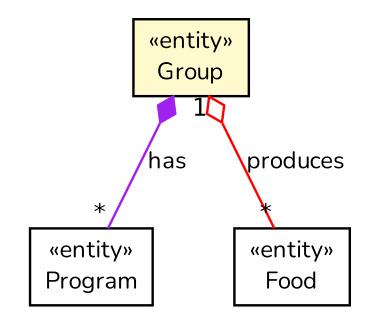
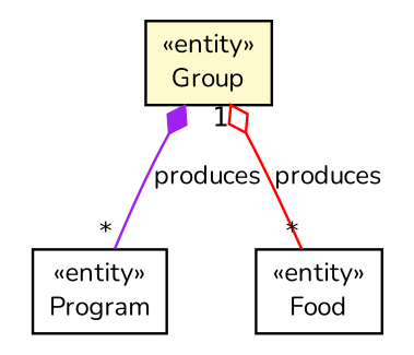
  digraph {
    fontname=Nunito
    nodesep=0.25
    ranksep=0.5
    node [fontcolor=black fontname=Nunito fontsize=10.0 shape=plaintext]
    edge [arrowhead=none dir=both fontcolor=black fontname=Nunito fontsize=10.0 headlabel="*" headport=p labelfontname=Helvetica labelfontsize=10 style=solid tailport=p]
    n1 [label=<<table title="hu.sch.kfc.server.domain.Group" border="0" cellborder="1" cellspacing="0" cellpadding="2" port="p" bgcolor="lemonChiffon" href="./Group.html"> 		<tr><td><table border="0" cellspacing="0" cellpadding="1"> <tr><td align="center" balign="center"> &#171;entity&#187; </td></tr> <tr><td align="center" balign="center"> Group </td></tr> 		</table></td></tr> 		</table>>]
    n2 [label=<<table title="hu.sch.kfc.server.domain.Program" border="0" cellborder="1" cellspacing="0" cellpadding="2" port="p" href="./Program.html"> 		<tr><td><table border="0" cellspacing="0" cellpadding="1"> <tr><td align="center" balign="center"> &#171;entity&#187; </td></tr> <tr><td align="center" balign="center"> Program </td></tr> 		</table></td></tr> 		</table>>]
    n3 [label=<<table title="hu.sch.kfc.server.domain.Food" border="0" cellborder="1" cellspacing="0" cellpadding="2" port="p" href="./Food.html"> 		<tr><td><table border="0" cellspacing="0" cellpadding="1"> <tr><td align="center" balign="center"> &#171;entity&#187; </td></tr> <tr><td align="center" balign="center"> Food </td></tr> 		</table></td></tr> 		</table>>]
-   n1 -> n2 [arrowtail=diamond color=purple label=has]
+   n1 -> n2 [arrowtail=diamond color=purple label=produces]
    n1 -> n3 [arrowtail=ediamond color=red label=produces taillabel=1]
  }
